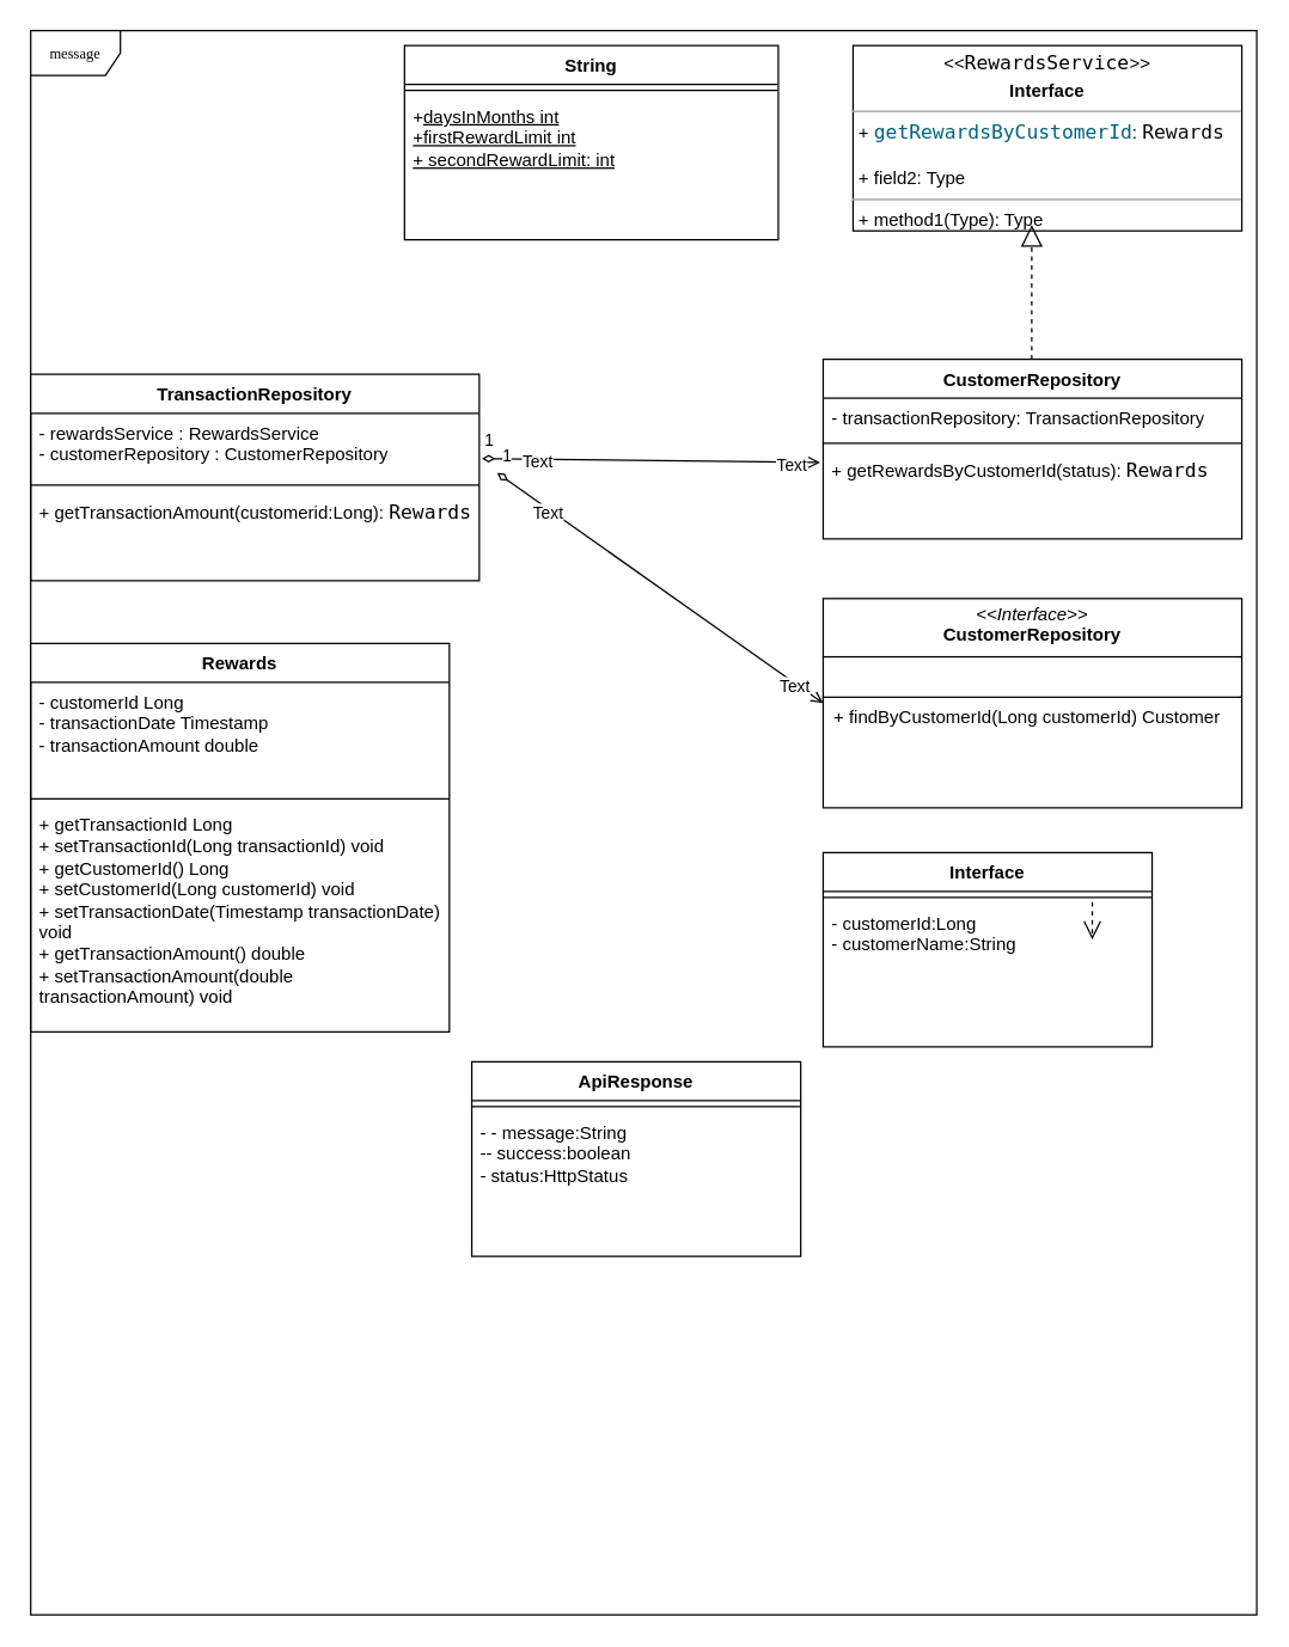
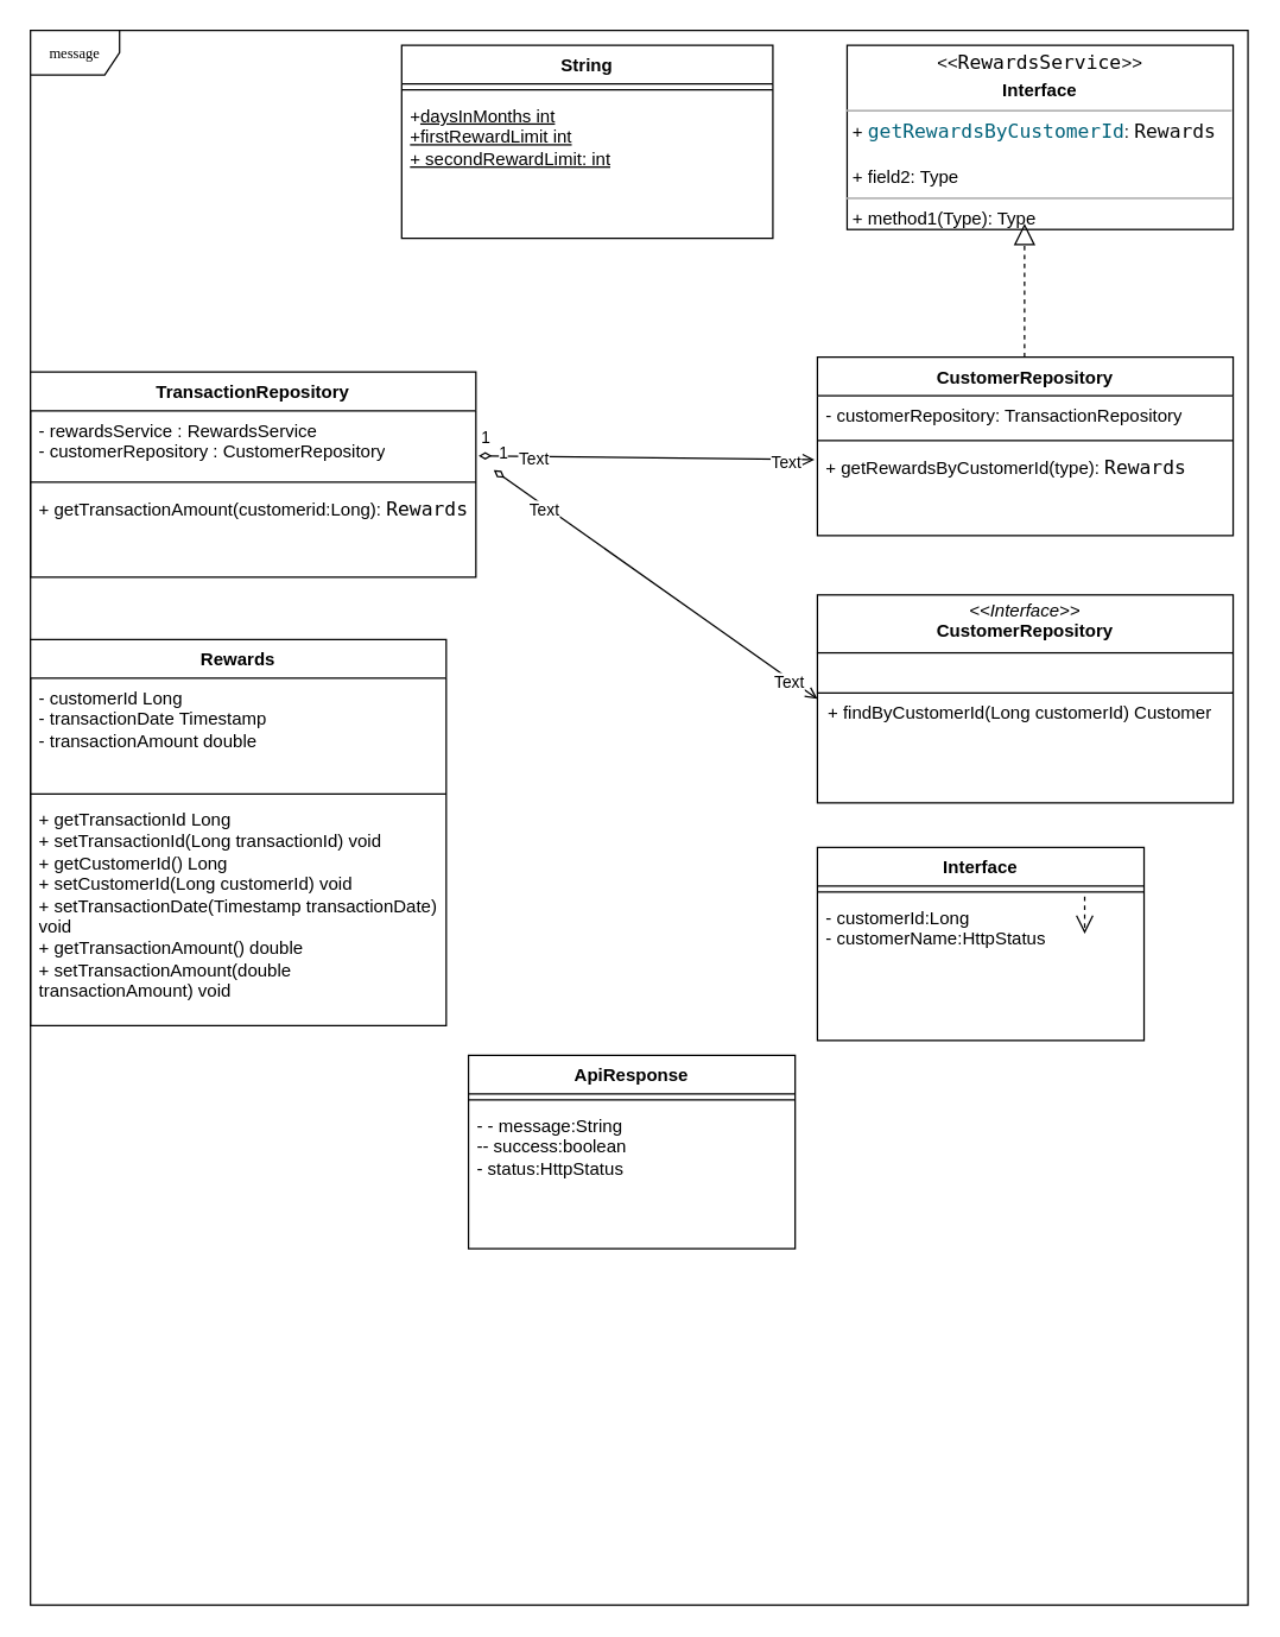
  <mxCell id="0" />
  <mxCell id="1" parent="0" />
  <mxCell id="2" value="message" style="shape=umlFrame;whiteSpace=wrap;html=1;rounded=0;shadow=0;comic=0;labelBackgroundColor=none;strokeWidth=1;fontFamily=Verdana;fontSize=10;align=center;" parent="1" vertex="1"><mxGeometry x="20" y="20" width="820" height="1060" as="geometry" /></mxCell>
  <mxCell id="3" style="edgeStyle=orthogonalEdgeStyle;rounded=0;html=1;dashed=1;labelBackgroundColor=none;startFill=0;endArrow=open;endFill=0;endSize=10;fontFamily=Verdana;fontSize=10;" parent="1" edge="1"><mxGeometry relative="1" as="geometry"><Array as="points" /><mxPoint x="730" y="603" as="sourcePoint" /><mxPoint x="730" y="628" as="targetPoint" /></mxGeometry></mxCell>
  <mxCell id="4" value="1" style="endArrow=open;html=1;startArrow=diamondThin;startFill=0;align=left;verticalAlign=bottom;rounded=0;exitX=1.006;exitY=0.69;exitDx=0;exitDy=0;entryX=-0.007;entryY=0.15;entryDx=0;entryDy=0;entryPerimeter=0;exitPerimeter=0;" parent="1" source="22" target="11" edge="1"><mxGeometry x="-1" y="3" relative="1" as="geometry"><mxPoint x="300" y="310" as="sourcePoint" /><mxPoint x="535" y="315" as="targetPoint" /></mxGeometry></mxCell>
  <mxCell id="5" value="Text" style="edgeLabel;html=1;align=center;verticalAlign=middle;resizable=0;points=[];" parent="4" vertex="1" connectable="0"><mxGeometry x="-0.676" y="-2" relative="1" as="geometry"><mxPoint as="offset" /></mxGeometry></mxCell>
  <mxCell id="6" value="Text" style="edgeLabel;html=1;align=center;verticalAlign=middle;resizable=0;points=[];" parent="4" vertex="1" connectable="0"><mxGeometry x="0.826" y="-2" relative="1" as="geometry"><mxPoint as="offset" /></mxGeometry></mxCell>
  <mxCell id="7" value="&lt;p style=&quot;margin:0px;margin-top:4px;text-align:center;&quot;&gt;&lt;i&gt;&amp;lt;&amp;lt;&lt;/i&gt;&lt;span style=&quot;background-color: rgb(255, 255, 255); font-family: &amp;quot;JetBrains Mono&amp;quot;, monospace; font-size: 9.8pt; text-align: left;&quot;&gt;RewardsService&lt;/span&gt;&lt;i style=&quot;background-color: initial;&quot;&gt;&amp;gt;&amp;gt;&lt;/i&gt;&lt;/p&gt;&lt;p style=&quot;margin:0px;margin-top:4px;text-align:center;&quot;&gt;&lt;b&gt;Interface&lt;/b&gt;&lt;/p&gt;&lt;hr size=&quot;1&quot;&gt;&lt;p style=&quot;margin:0px;margin-left:4px;&quot;&gt;+&amp;nbsp;&lt;span style=&quot;color: rgb(0, 98, 122); background-color: rgb(255, 255, 255); font-family: &amp;quot;JetBrains Mono&amp;quot;, monospace; font-size: 9.8pt;&quot;&gt;getRewardsByCustomerId&lt;/span&gt;&lt;span style=&quot;background-color: initial;&quot;&gt;:&amp;nbsp;&lt;/span&gt;&lt;span style=&quot;background-color: rgb(255, 255, 255); color: rgb(8, 8, 8); font-family: &amp;quot;JetBrains Mono&amp;quot;, monospace; font-size: 9.8pt;&quot;&gt;Rewards&lt;/span&gt;&lt;/p&gt;&lt;p style=&quot;margin:0px;margin-left:4px;&quot;&gt;&lt;span style=&quot;background-color: rgb(255, 255, 255); color: rgb(8, 8, 8); font-family: &amp;quot;JetBrains Mono&amp;quot;, monospace; font-size: 9.8pt;&quot;&gt;&lt;br&gt;&lt;/span&gt;&lt;/p&gt;&lt;p style=&quot;margin:0px;margin-left:4px;&quot;&gt;+ field2: Type&lt;/p&gt;&lt;hr size=&quot;1&quot;&gt;&lt;p style=&quot;margin:0px;margin-left:4px;&quot;&gt;+ method1(Type): Type&lt;br&gt;+ method2(Type, Type): Type&lt;/p&gt;" style="verticalAlign=top;align=left;overflow=fill;fontSize=12;fontFamily=Helvetica;html=1;rounded=0;shadow=0;comic=0;labelBackgroundColor=none;strokeWidth=1" parent="1" vertex="1"><mxGeometry x="570" y="30" width="260" height="124" as="geometry" /></mxCell>
  <mxCell id="8" value="CustomerRepository" style="swimlane;fontStyle=1;align=center;verticalAlign=top;childLayout=stackLayout;horizontal=1;startSize=26;horizontalStack=0;resizeParent=1;resizeParentMax=0;resizeLast=0;collapsible=1;marginBottom=0;whiteSpace=wrap;html=1;" parent="1" vertex="1"><mxGeometry x="550" y="240" width="280" height="120" as="geometry" /></mxCell>
- <mxCell id="9" value="&lt;span style=&quot;font-size: 12px;&quot;&gt;- transactionRepository: TransactionRepository&lt;/span&gt;" style="text;strokeColor=none;fillColor=none;align=left;verticalAlign=top;spacingLeft=4;spacingRight=4;overflow=hidden;rotatable=0;points=[[0,0.5],[1,0.5]];portConstraint=eastwest;whiteSpace=wrap;html=1;" parent="8" vertex="1"><mxGeometry y="26" width="280" height="26" as="geometry" /></mxCell>
+ <mxCell id="9" value="&lt;span style=&quot;font-size: 12px;&quot;&gt;- customerRepository: TransactionRepository&lt;/span&gt;" style="text;strokeColor=none;fillColor=none;align=left;verticalAlign=top;spacingLeft=4;spacingRight=4;overflow=hidden;rotatable=0;points=[[0,0.5],[1,0.5]];portConstraint=eastwest;whiteSpace=wrap;html=1;" parent="8" vertex="1"><mxGeometry y="26" width="280" height="26" as="geometry" /></mxCell>
  <mxCell id="10" value="" style="line;strokeWidth=1;fillColor=none;align=left;verticalAlign=middle;spacingTop=-1;spacingLeft=3;spacingRight=3;rotatable=0;labelPosition=right;points=[];portConstraint=eastwest;strokeColor=inherit;" parent="8" vertex="1"><mxGeometry y="52" width="280" height="8" as="geometry" /></mxCell>
- <mxCell id="11" value="+ getRewardsByCustomerId(status):&amp;nbsp;&lt;span style=&quot;background-color: rgb(255, 255, 255); font-family: &amp;quot;JetBrains Mono&amp;quot;, monospace; font-size: 9.8pt;&quot;&gt;Rewards&lt;/span&gt;" style="text;strokeColor=none;fillColor=none;align=left;verticalAlign=top;spacingLeft=4;spacingRight=4;overflow=hidden;rotatable=0;points=[[0,0.5],[1,0.5]];portConstraint=eastwest;whiteSpace=wrap;html=1;" parent="8" vertex="1"><mxGeometry y="60" width="280" height="60" as="geometry" /></mxCell>
+ <mxCell id="11" value="+ getRewardsByCustomerId(type):&amp;nbsp;&lt;span style=&quot;background-color: rgb(255, 255, 255); font-family: &amp;quot;JetBrains Mono&amp;quot;, monospace; font-size: 9.8pt;&quot;&gt;Rewards&lt;/span&gt;" style="text;strokeColor=none;fillColor=none;align=left;verticalAlign=top;spacingLeft=4;spacingRight=4;overflow=hidden;rotatable=0;points=[[0,0.5],[1,0.5]];portConstraint=eastwest;whiteSpace=wrap;html=1;" parent="8" vertex="1"><mxGeometry y="60" width="280" height="60" as="geometry" /></mxCell>
  <mxCell id="12" value="" style="endArrow=block;dashed=1;endFill=0;endSize=12;html=1;rounded=0;" parent="1" edge="1"><mxGeometry width="160" relative="1" as="geometry"><mxPoint x="689.5" y="240" as="sourcePoint" /><mxPoint x="689.5" y="150" as="targetPoint" /></mxGeometry></mxCell>
  <mxCell id="13" value="Rewards" style="swimlane;fontStyle=1;align=center;verticalAlign=top;childLayout=stackLayout;horizontal=1;startSize=26;horizontalStack=0;resizeParent=1;resizeParentMax=0;resizeLast=0;collapsible=1;marginBottom=0;whiteSpace=wrap;html=1;" parent="1" vertex="1"><mxGeometry x="20" y="430" width="280" height="260" as="geometry" /></mxCell>
  <mxCell id="14" value="- customerId Long&lt;div&gt;- transactionDate Timestamp&lt;br&gt;&lt;/div&gt;&lt;div&gt;- transactionAmount double&lt;br&gt;&lt;/div&gt;" style="text;strokeColor=none;fillColor=none;align=left;verticalAlign=top;spacingLeft=4;spacingRight=4;overflow=hidden;rotatable=0;points=[[0,0.5],[1,0.5]];portConstraint=eastwest;whiteSpace=wrap;html=1;" parent="13" vertex="1"><mxGeometry y="26" width="280" height="74" as="geometry" /></mxCell>
  <mxCell id="15" value="" style="line;strokeWidth=1;fillColor=none;align=left;verticalAlign=middle;spacingTop=-1;spacingLeft=3;spacingRight=3;rotatable=0;labelPosition=right;points=[];portConstraint=eastwest;strokeColor=inherit;" parent="13" vertex="1"><mxGeometry y="100" width="280" height="8" as="geometry" /></mxCell>
  <mxCell id="16" value="+&amp;nbsp;getTransactionId&amp;nbsp;Long&lt;div&gt;+ setTransactionId(Long transactionId) void&lt;br&gt;&lt;/div&gt;&lt;div&gt;+ getCustomerId() Long&lt;br&gt;&lt;/div&gt;&lt;div&gt;+ setCustomerId(Long customerId) void&lt;/div&gt;&lt;div&gt;+ setTransactionDate(Timestamp transactionDate) void&lt;br&gt;&lt;/div&gt;&lt;div&gt;+ getTransactionAmount() double&lt;br&gt;&lt;/div&gt;&lt;div&gt;+ setTransactionAmount(double transactionAmount) void&lt;br&gt;&lt;/div&gt;&lt;div&gt;&lt;br&gt;&lt;/div&gt;" style="text;strokeColor=none;fillColor=none;align=left;verticalAlign=top;spacingLeft=4;spacingRight=4;overflow=hidden;rotatable=0;points=[[0,0.5],[1,0.5]];portConstraint=eastwest;whiteSpace=wrap;html=1;" parent="13" vertex="1"><mxGeometry y="108" width="280" height="152" as="geometry" /></mxCell>
  <mxCell id="17" value="&lt;p style=&quot;margin:0px;margin-top:4px;text-align:center;&quot;&gt;&lt;i&gt;&amp;lt;&amp;lt;Interface&amp;gt;&amp;gt;&lt;/i&gt;&lt;br&gt;&lt;b&gt;CustomerRepository&lt;/b&gt;&lt;br&gt;&lt;/p&gt;&lt;hr size=&quot;1&quot; style=&quot;border-style:solid;&quot;&gt;&lt;p style=&quot;margin:0px;margin-left:4px;&quot;&gt;&lt;br&gt;&lt;/p&gt;&lt;hr size=&quot;1&quot; style=&quot;border-style:solid;&quot;&gt;&lt;p style=&quot;margin:0px;margin-left:4px;&quot;&gt;&amp;nbsp;+ findByCustomerId(Long customerId) Customer&lt;/p&gt;" style="verticalAlign=top;align=left;overflow=fill;html=1;whiteSpace=wrap;" parent="1" vertex="1"><mxGeometry x="550" y="400" width="280" height="140" as="geometry" /></mxCell>
  <mxCell id="18" value="String" style="swimlane;fontStyle=1;align=center;verticalAlign=top;childLayout=stackLayout;horizontal=1;startSize=26;horizontalStack=0;resizeParent=1;resizeParentMax=0;resizeLast=0;collapsible=1;marginBottom=0;whiteSpace=wrap;html=1;direction=east;" parent="1" vertex="1"><mxGeometry x="270" y="30" width="250" height="130" as="geometry" /></mxCell>
  <mxCell id="19" value="" style="line;strokeWidth=1;fillColor=none;align=left;verticalAlign=middle;spacingTop=-1;spacingLeft=3;spacingRight=3;rotatable=0;labelPosition=right;points=[];portConstraint=eastwest;strokeColor=inherit;" parent="18" vertex="1"><mxGeometry y="26" width="250" height="8" as="geometry" /></mxCell>
  <mxCell id="20" value="+&lt;u&gt;daysInMonths int&lt;/u&gt;&lt;div&gt;&lt;u&gt;+&lt;/u&gt;&lt;span style=&quot;background-color: initial; font-size: 12px;&quot;&gt;&lt;u&gt;firstRewardLimit int&lt;/u&gt;&lt;/span&gt;&lt;/div&gt;&lt;div&gt;&lt;span style=&quot;background-color: initial; font-size: 12px;&quot;&gt;&lt;u&gt;+ secondRewardLimit: int&lt;/u&gt;&lt;/span&gt;&lt;/div&gt;" style="text;strokeColor=none;fillColor=none;align=left;verticalAlign=top;spacingLeft=4;spacingRight=4;overflow=hidden;rotatable=0;points=[[0,0.5],[1,0.5]];portConstraint=eastwest;whiteSpace=wrap;html=1;" parent="18" vertex="1"><mxGeometry y="34" width="250" height="96" as="geometry" /></mxCell>
  <mxCell id="21" value="TransactionRepository" style="swimlane;fontStyle=1;align=center;verticalAlign=top;childLayout=stackLayout;horizontal=1;startSize=26;horizontalStack=0;resizeParent=1;resizeParentMax=0;resizeLast=0;collapsible=1;marginBottom=0;whiteSpace=wrap;html=1;" parent="1" vertex="1"><mxGeometry x="20" y="250" width="300" height="138" as="geometry" /></mxCell>
  <mxCell id="22" value="&lt;div&gt;- rewardsService : RewardsService&lt;/div&gt;&lt;div&gt;- customerRepository : CustomerRepository&lt;/div&gt;" style="text;strokeColor=none;fillColor=none;align=left;verticalAlign=top;spacingLeft=4;spacingRight=4;overflow=hidden;rotatable=0;points=[[0,0.5],[1,0.5]];portConstraint=eastwest;whiteSpace=wrap;html=1;" parent="21" vertex="1"><mxGeometry y="26" width="300" height="44" as="geometry" /></mxCell>
  <mxCell id="23" value="" style="line;strokeWidth=1;fillColor=none;align=left;verticalAlign=middle;spacingTop=-1;spacingLeft=3;spacingRight=3;rotatable=0;labelPosition=right;points=[];portConstraint=eastwest;strokeColor=inherit;" parent="21" vertex="1"><mxGeometry y="70" width="300" height="8" as="geometry" /></mxCell>
  <mxCell id="24" value="+ getTransactionAmount(customerid:Long):&amp;nbsp;&lt;span style=&quot;background-color: rgb(255, 255, 255); font-family: &amp;quot;JetBrains Mono&amp;quot;, monospace; font-size: 9.8pt;&quot;&gt;Rewards&lt;/span&gt;" style="text;strokeColor=none;fillColor=none;align=left;verticalAlign=top;spacingLeft=4;spacingRight=4;overflow=hidden;rotatable=0;points=[[0,0.5],[1,0.5]];portConstraint=eastwest;whiteSpace=wrap;html=1;" parent="21" vertex="1"><mxGeometry y="78" width="300" height="60" as="geometry" /></mxCell>
  <mxCell id="25" value="Interface" style="swimlane;fontStyle=1;align=center;verticalAlign=top;childLayout=stackLayout;horizontal=1;startSize=26;horizontalStack=0;resizeParent=1;resizeParentMax=0;resizeLast=0;collapsible=1;marginBottom=0;whiteSpace=wrap;html=1;direction=east;" parent="1" vertex="1"><mxGeometry x="550" y="570" width="220" height="130" as="geometry" /></mxCell>
  <mxCell id="26" value="" style="line;strokeWidth=1;fillColor=none;align=left;verticalAlign=middle;spacingTop=-1;spacingLeft=3;spacingRight=3;rotatable=0;labelPosition=right;points=[];portConstraint=eastwest;strokeColor=inherit;" parent="25" vertex="1"><mxGeometry y="26" width="220" height="8" as="geometry" /></mxCell>
- <mxCell id="27" value="&lt;span style=&quot;font-size: 12px;&quot;&gt;- customerId:Long&lt;/span&gt;&lt;div&gt;&lt;span style=&quot;font-size: 12px;&quot;&gt;- customerName:String&lt;/span&gt;&lt;br&gt;&lt;/div&gt;" style="text;strokeColor=none;fillColor=none;align=left;verticalAlign=top;spacingLeft=4;spacingRight=4;overflow=hidden;rotatable=0;points=[[0,0.5],[1,0.5]];portConstraint=eastwest;whiteSpace=wrap;html=1;" parent="25" vertex="1"><mxGeometry y="34" width="220" height="96" as="geometry" /></mxCell>
+ <mxCell id="27" value="&lt;span style=&quot;font-size: 12px;&quot;&gt;- customerId:Long&lt;/span&gt;&lt;div&gt;&lt;span style=&quot;font-size: 12px;&quot;&gt;- customerName:HttpStatus&lt;/span&gt;&lt;br&gt;&lt;/div&gt;" style="text;strokeColor=none;fillColor=none;align=left;verticalAlign=top;spacingLeft=4;spacingRight=4;overflow=hidden;rotatable=0;points=[[0,0.5],[1,0.5]];portConstraint=eastwest;whiteSpace=wrap;html=1;" parent="25" vertex="1"><mxGeometry y="34" width="220" height="96" as="geometry" /></mxCell>
  <mxCell id="28" value="1" style="endArrow=open;html=1;startArrow=diamondThin;startFill=0;align=left;verticalAlign=bottom;rounded=0;exitX=1.006;exitY=0.69;exitDx=0;exitDy=0;entryX=0;entryY=0.5;entryDx=0;entryDy=0;exitPerimeter=0;" parent="1" target="17" edge="1"><mxGeometry x="-1" y="3" relative="1" as="geometry"><mxPoint x="332" y="316" as="sourcePoint" /><mxPoint x="558" y="319" as="targetPoint" /><Array as="points" /></mxGeometry></mxCell>
  <mxCell id="29" value="Text" style="edgeLabel;html=1;align=center;verticalAlign=middle;resizable=0;points=[];" parent="28" vertex="1" connectable="0"><mxGeometry x="-0.676" y="-2" relative="1" as="geometry"><mxPoint as="offset" /></mxGeometry></mxCell>
  <mxCell id="30" value="Text" style="edgeLabel;html=1;align=center;verticalAlign=middle;resizable=0;points=[];" parent="28" vertex="1" connectable="0"><mxGeometry x="0.826" y="-2" relative="1" as="geometry"><mxPoint as="offset" /></mxGeometry></mxCell>
  <mxCell id="31" value="ApiResponse" style="swimlane;fontStyle=1;align=center;verticalAlign=top;childLayout=stackLayout;horizontal=1;startSize=26;horizontalStack=0;resizeParent=1;resizeParentMax=0;resizeLast=0;collapsible=1;marginBottom=0;whiteSpace=wrap;html=1;direction=east;" parent="1" vertex="1"><mxGeometry x="315" y="710" width="220" height="130" as="geometry" /></mxCell>
  <mxCell id="32" value="" style="line;strokeWidth=1;fillColor=none;align=left;verticalAlign=middle;spacingTop=-1;spacingLeft=3;spacingRight=3;rotatable=0;labelPosition=right;points=[];portConstraint=eastwest;strokeColor=inherit;" parent="31" vertex="1"><mxGeometry y="26" width="220" height="8" as="geometry" /></mxCell>
  <mxCell id="33" value="&lt;span style=&quot;font-size: 12px;&quot;&gt;-&amp;nbsp;- message:String&lt;/span&gt;&lt;div&gt;&lt;span style=&quot;font-size: 12px;&quot;&gt;-&lt;/span&gt;&lt;span style=&quot;background-color: initial; font-size: 12px;&quot;&gt;- success:boolean&lt;/span&gt;&lt;br&gt;&lt;/div&gt;&lt;div&gt;&lt;span style=&quot;background-color: initial;&quot;&gt;&lt;span style=&quot;font-size: 12px;&quot;&gt;- status:HttpStatus&lt;/span&gt;&lt;br&gt;&lt;/span&gt;&lt;/div&gt;" style="text;strokeColor=none;fillColor=none;align=left;verticalAlign=top;spacingLeft=4;spacingRight=4;overflow=hidden;rotatable=0;points=[[0,0.5],[1,0.5]];portConstraint=eastwest;whiteSpace=wrap;html=1;" parent="31" vertex="1"><mxGeometry y="34" width="220" height="96" as="geometry" /></mxCell>
